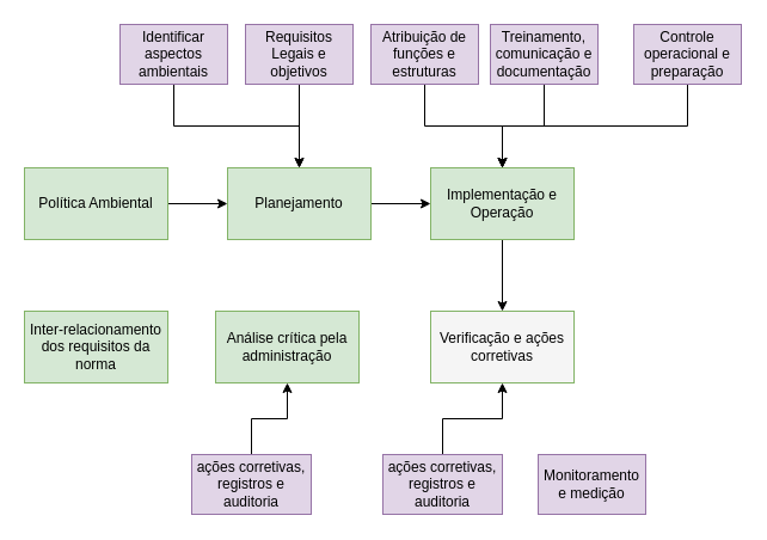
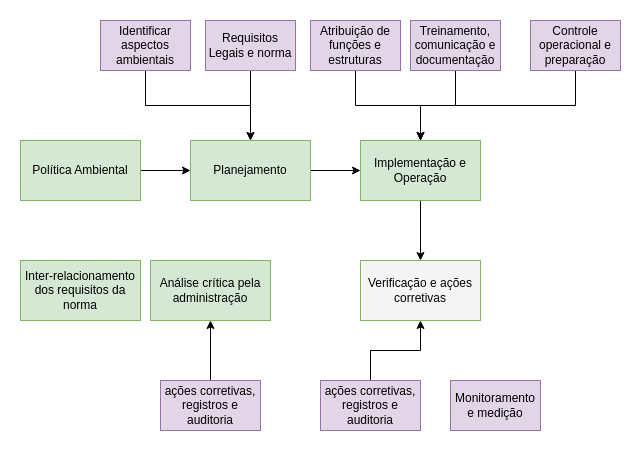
  <mxCell id="0" />
  <mxCell id="1" parent="0" />
  <mxCell id="2" value="Política Ambiental" style="rounded=0;whiteSpace=wrap;html=1;" vertex="1" parent="1"><mxGeometry x="20" y="140" width="120" height="60" as="geometry" /></mxCell>
  <mxCell id="3" value="Planejamento" style="rounded=0;whiteSpace=wrap;html=1;" vertex="1" parent="1"><mxGeometry x="190" y="140" width="120" height="60" as="geometry" /></mxCell>
  <mxCell id="4" value="Implementação e Operação" style="rounded=0;whiteSpace=wrap;html=1;" vertex="1" parent="1"><mxGeometry x="360" y="140" width="120" height="60" as="geometry" /></mxCell>
  <mxCell id="5" value="Verificação e ações corretivas" style="rounded=0;whiteSpace=wrap;html=1;fillColor=#f5f5f5;strokeColor=#82b366;" vertex="1" parent="1"><mxGeometry x="360" y="260" width="120" height="60" as="geometry" /></mxCell>
- <mxCell id="6" value="Análise crítica pela administração" style="rounded=0;whiteSpace=wrap;html=1;fillColor=#d5e8d4;strokeColor=#82b366;" vertex="1" parent="1"><mxGeometry x="180" y="260" width="120" height="60" as="geometry" /></mxCell>
+ <mxCell id="6" value="Análise crítica pela administração" style="rounded=0;whiteSpace=wrap;html=1;fillColor=#d5e8d4;strokeColor=#82b366;" vertex="1" parent="1"><mxGeometry x="150" y="260" width="120" height="60" as="geometry" /></mxCell>
  <mxCell id="7" value="" style="edgeStyle=orthogonalEdgeStyle;rounded=0;orthogonalLoop=1;jettySize=auto;html=1;" edge="1" parent="1" source="8" target="3"><mxGeometry relative="1" as="geometry" /></mxCell>
  <mxCell id="8" value="Identificar aspectos ambientais&lt;span style=&quot;color: rgba(0, 0, 0, 0); font-family: monospace; font-size: 0px; text-align: start;&quot;&gt;%3CmxGraphModel%3E%3Croot%3E%3CmxCell%20id%3D%220%22%2F%3E%3CmxCell%20id%3D%221%22%20parent%3D%220%22%2F%3E%3CmxCell%20id%3D%222%22%20value%3D%22%22%20style%3D%22rounded%3D0%3BwhiteSpace%3Dwrap%3Bhtml%3D1%3B%22%20vertex%3D%221%22%20parent%3D%221%22%3E%3CmxGeometry%20x%3D%2240%22%20y%3D%22170%22%20width%3D%22120%22%20height%3D%2260%22%20as%3D%22geometry%22%2F%3E%3C%2FmxCell%3E%3C%2Froot%3E%3C%2FmxGraphModel%3E&lt;/span&gt;" style="rounded=0;whiteSpace=wrap;html=1;fillColor=#e1d5e7;strokeColor=#9673a6;" vertex="1" parent="1"><mxGeometry x="100" y="20" width="90" height="50" as="geometry" /></mxCell>
  <mxCell id="9" value="" style="edgeStyle=orthogonalEdgeStyle;rounded=0;orthogonalLoop=1;jettySize=auto;html=1;" edge="1" parent="1" source="10" target="3"><mxGeometry relative="1" as="geometry" /></mxCell>
- <mxCell id="10" value="Requisitos Legais e objetivos" style="rounded=0;whiteSpace=wrap;html=1;fillColor=#e1d5e7;strokeColor=#9673a6;" vertex="1" parent="1"><mxGeometry x="205" y="20" width="90" height="50" as="geometry" /></mxCell>
+ <mxCell id="10" value="Requisitos Legais e norma" style="rounded=0;whiteSpace=wrap;html=1;fillColor=#e1d5e7;strokeColor=#9673a6;" vertex="1" parent="1"><mxGeometry x="205" y="20" width="90" height="50" as="geometry" /></mxCell>
  <mxCell id="11" value="" style="edgeStyle=orthogonalEdgeStyle;rounded=0;orthogonalLoop=1;jettySize=auto;html=1;" edge="1" parent="1" source="12" target="4"><mxGeometry relative="1" as="geometry" /></mxCell>
  <mxCell id="12" value="Atribuição de funções e estruturas" style="rounded=0;whiteSpace=wrap;html=1;fillColor=#e1d5e7;strokeColor=#9673a6;" vertex="1" parent="1"><mxGeometry x="310" y="20" width="90" height="50" as="geometry" /></mxCell>
  <mxCell id="13" value="" style="edgeStyle=orthogonalEdgeStyle;rounded=0;orthogonalLoop=1;jettySize=auto;html=1;" edge="1" parent="1" source="14" target="4"><mxGeometry relative="1" as="geometry" /></mxCell>
  <mxCell id="14" value="Treinamento, comunicação e documentação" style="rounded=0;whiteSpace=wrap;html=1;fillColor=#e1d5e7;strokeColor=#9673a6;" vertex="1" parent="1"><mxGeometry x="410" y="20" width="90" height="50" as="geometry" /></mxCell>
  <mxCell id="15" value="" style="edgeStyle=orthogonalEdgeStyle;rounded=0;orthogonalLoop=1;jettySize=auto;html=1;" edge="1" parent="1" source="16" target="18"><mxGeometry relative="1" as="geometry" /></mxCell>
  <mxCell id="16" value="Política Ambiental" style="rounded=0;whiteSpace=wrap;html=1;fillColor=#d5e8d4;strokeColor=#82b366;" vertex="1" parent="1"><mxGeometry x="20" y="140" width="120" height="60" as="geometry" /></mxCell>
  <mxCell id="17" value="" style="edgeStyle=orthogonalEdgeStyle;rounded=0;orthogonalLoop=1;jettySize=auto;html=1;" edge="1" parent="1" source="18" target="20"><mxGeometry relative="1" as="geometry" /></mxCell>
  <mxCell id="18" value="Planejamento" style="rounded=0;whiteSpace=wrap;html=1;fillColor=#d5e8d4;strokeColor=#82b366;" vertex="1" parent="1"><mxGeometry x="190" y="140" width="120" height="60" as="geometry" /></mxCell>
  <mxCell id="19" value="" style="edgeStyle=orthogonalEdgeStyle;rounded=0;orthogonalLoop=1;jettySize=auto;html=1;" edge="1" parent="1" source="20" target="5"><mxGeometry relative="1" as="geometry" /></mxCell>
  <mxCell id="20" value="Implementação e Operação" style="rounded=0;whiteSpace=wrap;html=1;fillColor=#d5e8d4;strokeColor=#82b366;" vertex="1" parent="1"><mxGeometry x="360" y="140" width="120" height="60" as="geometry" /></mxCell>
  <mxCell id="21" style="edgeStyle=orthogonalEdgeStyle;rounded=0;orthogonalLoop=1;jettySize=auto;html=1;exitX=0.5;exitY=1;exitDx=0;exitDy=0;entryX=0.5;entryY=0;entryDx=0;entryDy=0;" edge="1" parent="1" source="22" target="20"><mxGeometry relative="1" as="geometry" /></mxCell>
  <mxCell id="22" value="Controle operacional e preparação" style="rounded=0;whiteSpace=wrap;html=1;fillColor=#e1d5e7;strokeColor=#9673a6;" vertex="1" parent="1"><mxGeometry x="530" y="20" width="90" height="50" as="geometry" /></mxCell>
  <mxCell id="23" value="Monitoramento e medição" style="rounded=0;whiteSpace=wrap;html=1;fillColor=#e1d5e7;strokeColor=#9673a6;" vertex="1" parent="1"><mxGeometry x="450" y="380" width="90" height="50" as="geometry" /></mxCell>
  <mxCell id="24" value="" style="edgeStyle=orthogonalEdgeStyle;rounded=0;orthogonalLoop=1;jettySize=auto;html=1;" edge="1" parent="1" source="25" target="5"><mxGeometry relative="1" as="geometry" /></mxCell>
  <mxCell id="25" value="ações corretivas, registros e auditoria&lt;span style=&quot;color: rgba(0, 0, 0, 0); font-family: monospace; font-size: 0px; text-align: start;&quot;&gt;%3CmxGraphModel%3E%3Croot%3E%3CmxCell%20id%3D%220%22%2F%3E%3CmxCell%20id%3D%221%22%20parent%3D%220%22%2F%3E%3CmxCell%20id%3D%222%22%20value%3D%22Monitoramento%20e%20medi%C3%A7%C3%A3o%22%20style%3D%22rounded%3D0%3BwhiteSpace%3Dwrap%3Bhtml%3D1%3BfillColor%3D%23e1d5e7%3BstrokeColor%3D%239673a6%3B%22%20vertex%3D%221%22%20parent%3D%221%22%3E%3CmxGeometry%20x%3D%22470%22%20y%3D%22370%22%20width%3D%2290%22%20height%3D%2250%22%20as%3D%22geometry%22%2F%3E%3C%2FmxCell%3E%3C%2Froot%3E%3C%2FmxGraphModel%3E&lt;/span&gt;" style="rounded=0;whiteSpace=wrap;html=1;fillColor=#e1d5e7;strokeColor=#9673a6;" vertex="1" parent="1"><mxGeometry x="320" y="380" width="100" height="50" as="geometry" /></mxCell>
  <mxCell id="26" value="" style="edgeStyle=orthogonalEdgeStyle;rounded=0;orthogonalLoop=1;jettySize=auto;html=1;" edge="1" parent="1" source="27" target="6"><mxGeometry relative="1" as="geometry" /></mxCell>
  <mxCell id="27" value="ações corretivas, registros e auditoria&lt;span style=&quot;color: rgba(0, 0, 0, 0); font-family: monospace; font-size: 0px; text-align: start;&quot;&gt;%3CmxGraphModel%3E%3Croot%3E%3CmxCell%20id%3D%220%22%2F%3E%3CmxCell%20id%3D%221%22%20parent%3D%220%22%2F%3E%3CmxCell%20id%3D%222%22%20value%3D%22Monitoramento%20e%20medi%C3%A7%C3%A3o%22%20style%3D%22rounded%3D0%3BwhiteSpace%3Dwrap%3Bhtml%3D1%3BfillColor%3D%23e1d5e7%3BstrokeColor%3D%239673a6%3B%22%20vertex%3D%221%22%20parent%3D%221%22%3E%3CmxGeometry%20x%3D%22470%22%20y%3D%22370%22%20width%3D%2290%22%20height%3D%2250%22%20as%3D%22geometry%22%2F%3E%3C%2FmxCell%3E%3C%2Froot%3E%3C%2FmxGraphModel%3E&lt;/span&gt;" style="rounded=0;whiteSpace=wrap;html=1;fillColor=#e1d5e7;strokeColor=#9673a6;" vertex="1" parent="1"><mxGeometry x="160" y="380" width="100" height="50" as="geometry" /></mxCell>
  <mxCell id="28" value="Inter-relacionamento dos requisitos da norma" style="rounded=0;whiteSpace=wrap;html=1;fillColor=#d5e8d4;strokeColor=#82b366;" vertex="1" parent="1"><mxGeometry x="20" y="260" width="120" height="60" as="geometry" /></mxCell>
